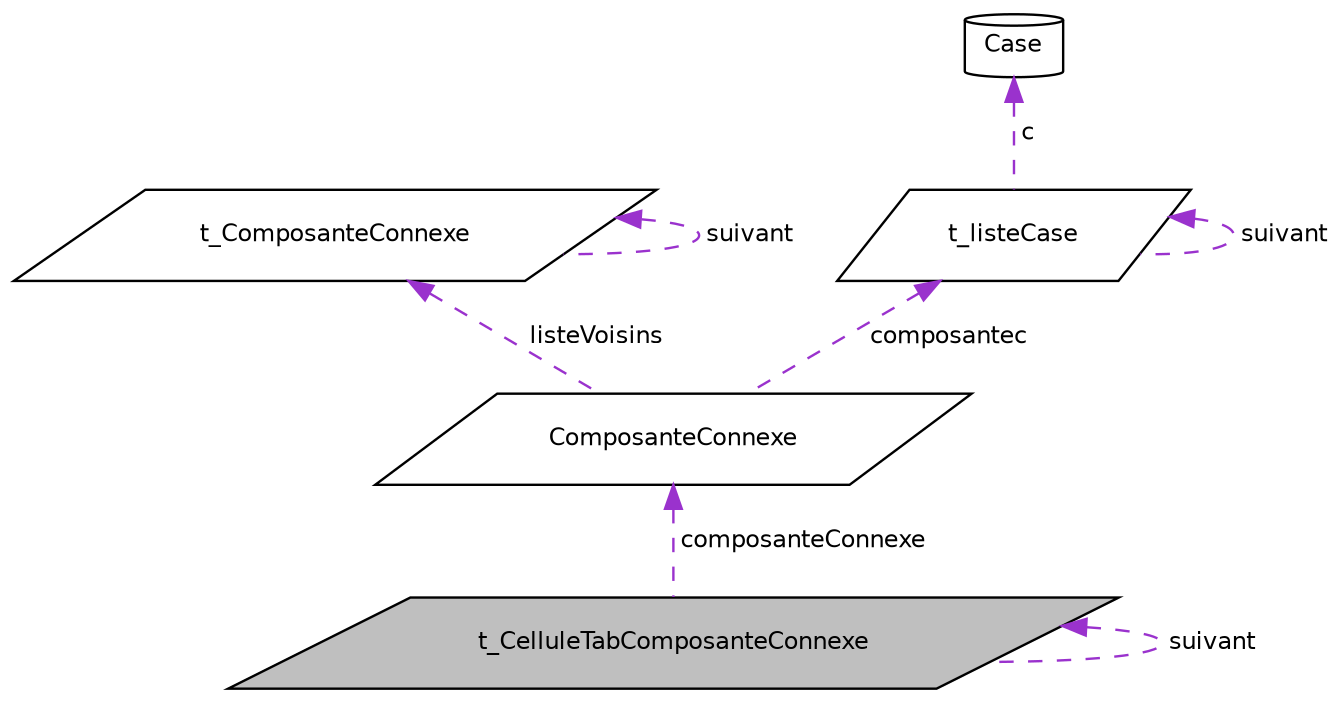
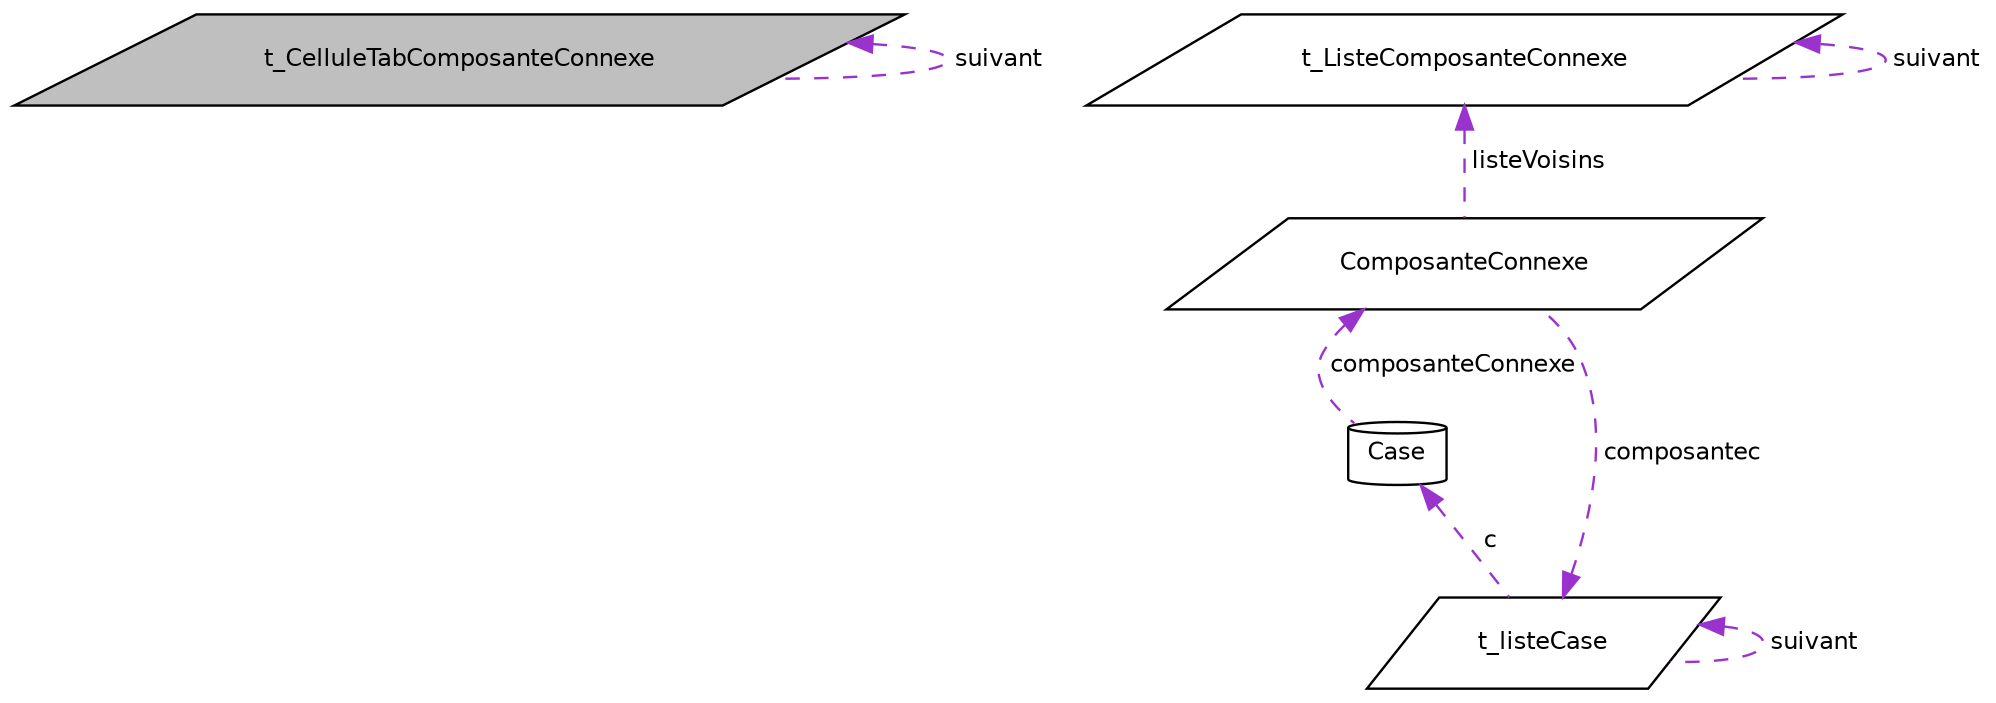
  digraph {
    node [color=black fillcolor=white fontname=Helvetica fontsize=10 shape=parallelogram style=filled]
    edge [color=darkorchid3 dir=back fontname=Helvetica fontsize=10 labelfontname=Helvetica labelfontsize=10 style=dashed]
    n1 [fillcolor=grey75 fontcolor=black height=0.2 label=t_CelluleTabComposanteConnexe width=0.4]
    n2 [height=0.2 label=ComposanteConnexe width=0.4]
-   n3 [height=0.2 label=t_ComposanteConnexe width=0.4]
+   n3 [height=0.2 label=t_ListeComposanteConnexe width=0.4]
    n4 [height=0.2 label=t_listeCase width=0.4]
    n5 [height=0.2 label=Case shape=cylinder width=0.4]
    n1 -> n1 [label=" suivant"]
-   n2 -> n1 [label=" composanteConnexe"]
+   n2 -> n5 [label=" composanteConnexe"]
    n3 -> n2 [label=" listeVoisins"]
    n3 -> n3 [label=" suivant"]
    n4 -> n2 [label=" composantec"]
    n4 -> n4 [label=" suivant"]
    n5 -> n4 [label=" c"]
  }
